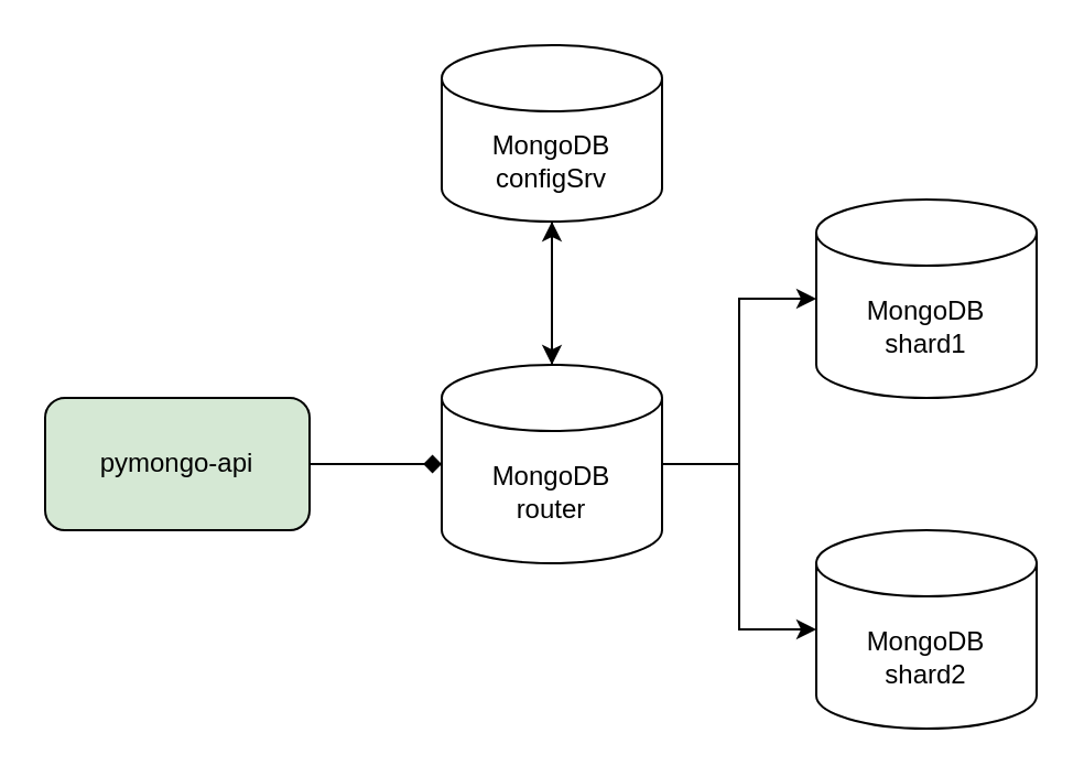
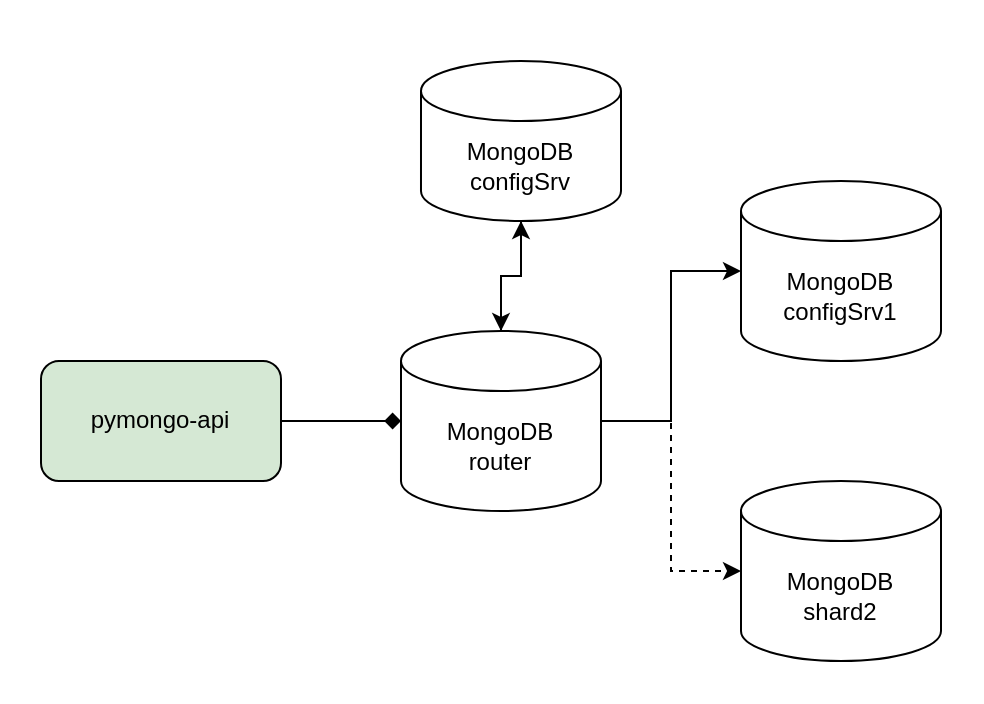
  <mxCell id="0" />
  <mxCell id="1" parent="0" />
- <mxCell id="2" value="MongoDB&lt;br&gt;configSrv" style="shape=cylinder3;whiteSpace=wrap;html=1;boundedLbl=1;backgroundOutline=1;size=15;" parent="1" vertex="1"><mxGeometry x="200" y="20" width="100" height="80" as="geometry" /></mxCell>
+ <mxCell id="2" value="MongoDB&lt;br&gt;configSrv" style="shape=cylinder3;whiteSpace=wrap;html=1;boundedLbl=1;backgroundOutline=1;size=15;" parent="1" vertex="1"><mxGeometry x="210" y="30" width="100" height="80" as="geometry" /></mxCell>
  <mxCell id="3" value="pymongo-api" style="rounded=1;whiteSpace=wrap;html=1;fillColor=#d5e8d4;" parent="1" vertex="1"><mxGeometry x="20" y="180" width="120" height="60" as="geometry" /></mxCell>
- <mxCell id="4" value="MongoDB&lt;br&gt;shard1" style="shape=cylinder3;whiteSpace=wrap;html=1;boundedLbl=1;backgroundOutline=1;size=15;" parent="1" vertex="1"><mxGeometry x="370" y="90" width="100" height="90" as="geometry" /></mxCell>
+ <mxCell id="4" value="MongoDB&lt;br&gt;configSrv1" style="shape=cylinder3;whiteSpace=wrap;html=1;boundedLbl=1;backgroundOutline=1;size=15;" parent="1" vertex="1"><mxGeometry x="370" y="90" width="100" height="90" as="geometry" /></mxCell>
  <mxCell id="5" value="MongoDB&lt;br&gt;shard2" style="shape=cylinder3;whiteSpace=wrap;html=1;boundedLbl=1;backgroundOutline=1;size=15;" parent="1" vertex="1"><mxGeometry x="370" y="240" width="100" height="90" as="geometry" /></mxCell>
  <mxCell id="6" value="MongoDB&lt;br&gt;router" style="shape=cylinder3;whiteSpace=wrap;html=1;boundedLbl=1;backgroundOutline=1;size=15;" parent="1" vertex="1"><mxGeometry x="200" y="165" width="100" height="90" as="geometry" /></mxCell>
  <mxCell id="7" style="edgeStyle=orthogonalEdgeStyle;rounded=0;orthogonalLoop=1;jettySize=auto;html=1;entryX=0;entryY=0.5;entryDx=0;entryDy=0;entryPerimeter=0;endArrow=diamond;" parent="1" source="3" target="6" edge="1"><mxGeometry relative="1" as="geometry" /></mxCell>
- <mxCell id="8" style="edgeStyle=orthogonalEdgeStyle;rounded=0;orthogonalLoop=1;jettySize=auto;html=1;entryX=0;entryY=0.5;entryDx=0;entryDy=0;entryPerimeter=0;" parent="1" source="6" target="5" edge="1"><mxGeometry relative="1" as="geometry" /></mxCell>
+ <mxCell id="8" style="edgeStyle=orthogonalEdgeStyle;rounded=0;orthogonalLoop=1;jettySize=auto;html=1;entryX=0;entryY=0.5;entryDx=0;entryDy=0;entryPerimeter=0;dashed=1;" parent="1" source="6" target="5" edge="1"><mxGeometry relative="1" as="geometry" /></mxCell>
  <mxCell id="9" style="edgeStyle=orthogonalEdgeStyle;rounded=0;orthogonalLoop=1;jettySize=auto;html=1;entryX=0;entryY=0.5;entryDx=0;entryDy=0;entryPerimeter=0;" parent="1" source="6" target="4" edge="1"><mxGeometry relative="1" as="geometry" /></mxCell>
  <mxCell id="10" style="edgeStyle=orthogonalEdgeStyle;rounded=0;orthogonalLoop=1;jettySize=auto;html=1;entryX=0.5;entryY=0;entryDx=0;entryDy=0;entryPerimeter=0;" parent="1" source="2" target="6" edge="1"><mxGeometry relative="1" as="geometry" /></mxCell>
  <mxCell id="11" style="edgeStyle=orthogonalEdgeStyle;rounded=0;orthogonalLoop=1;jettySize=auto;html=1;entryX=0.5;entryY=1;entryDx=0;entryDy=0;entryPerimeter=0;" parent="1" source="6" target="2" edge="1"><mxGeometry relative="1" as="geometry" /></mxCell>
